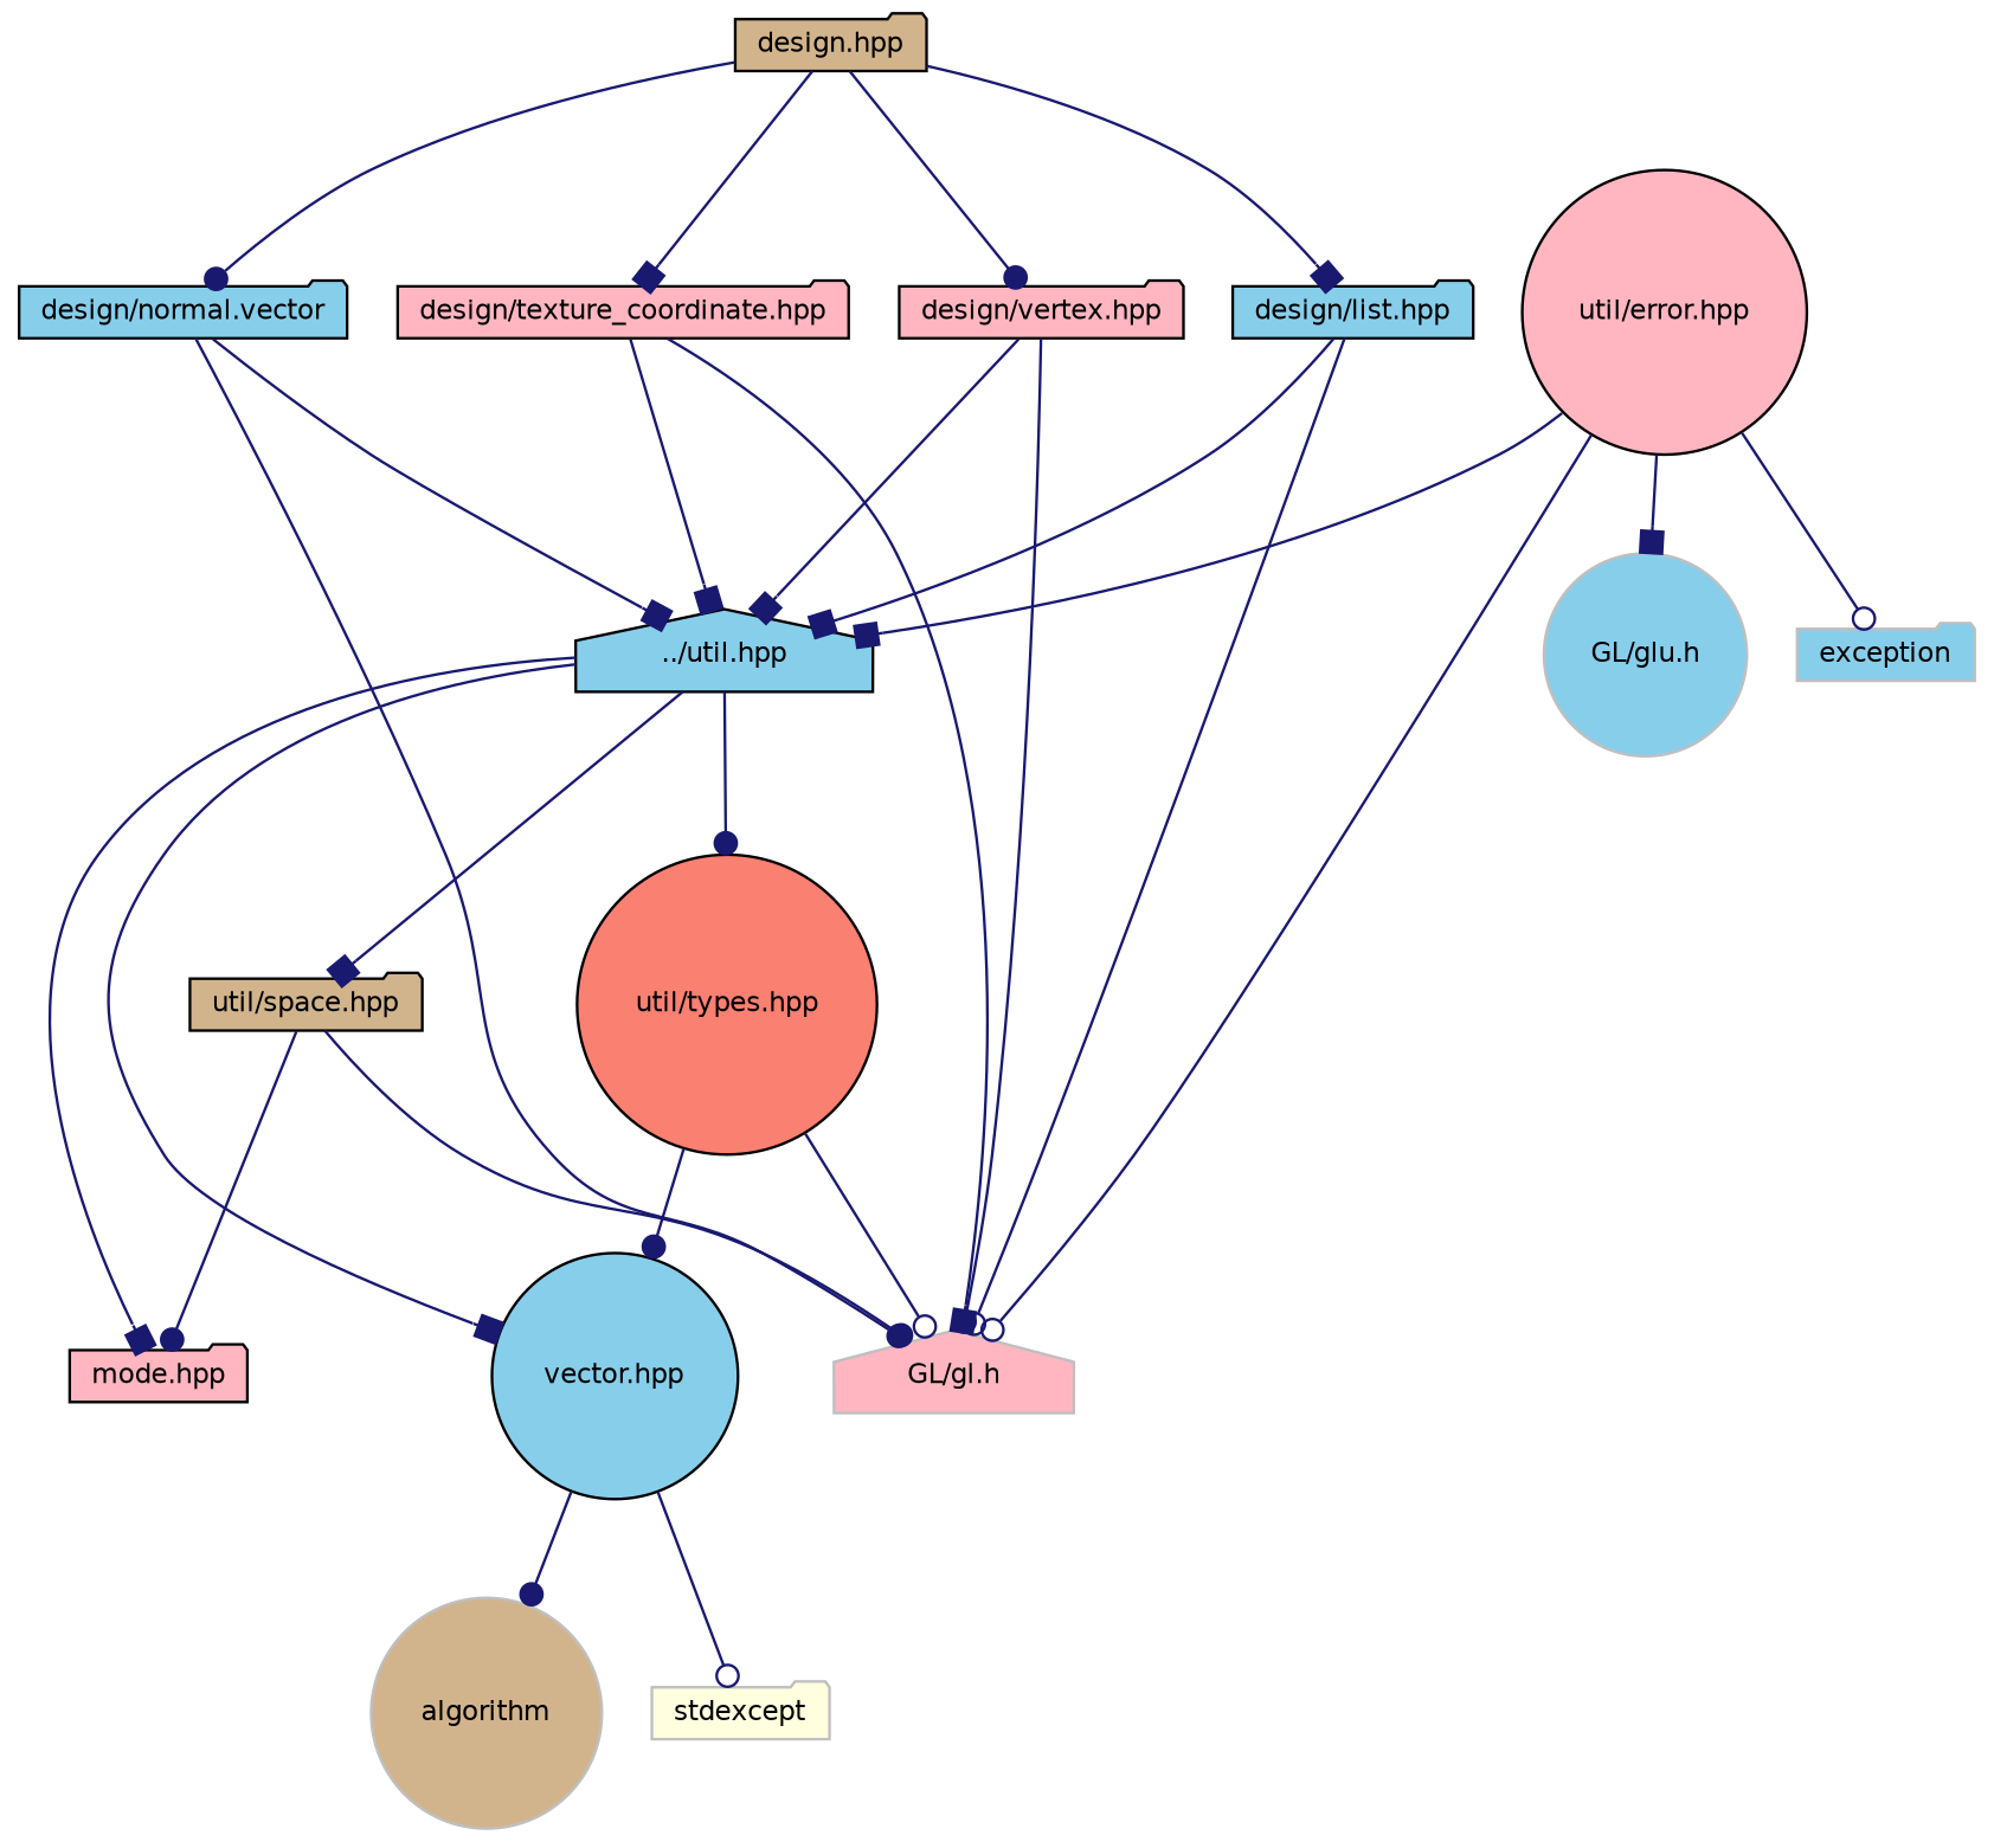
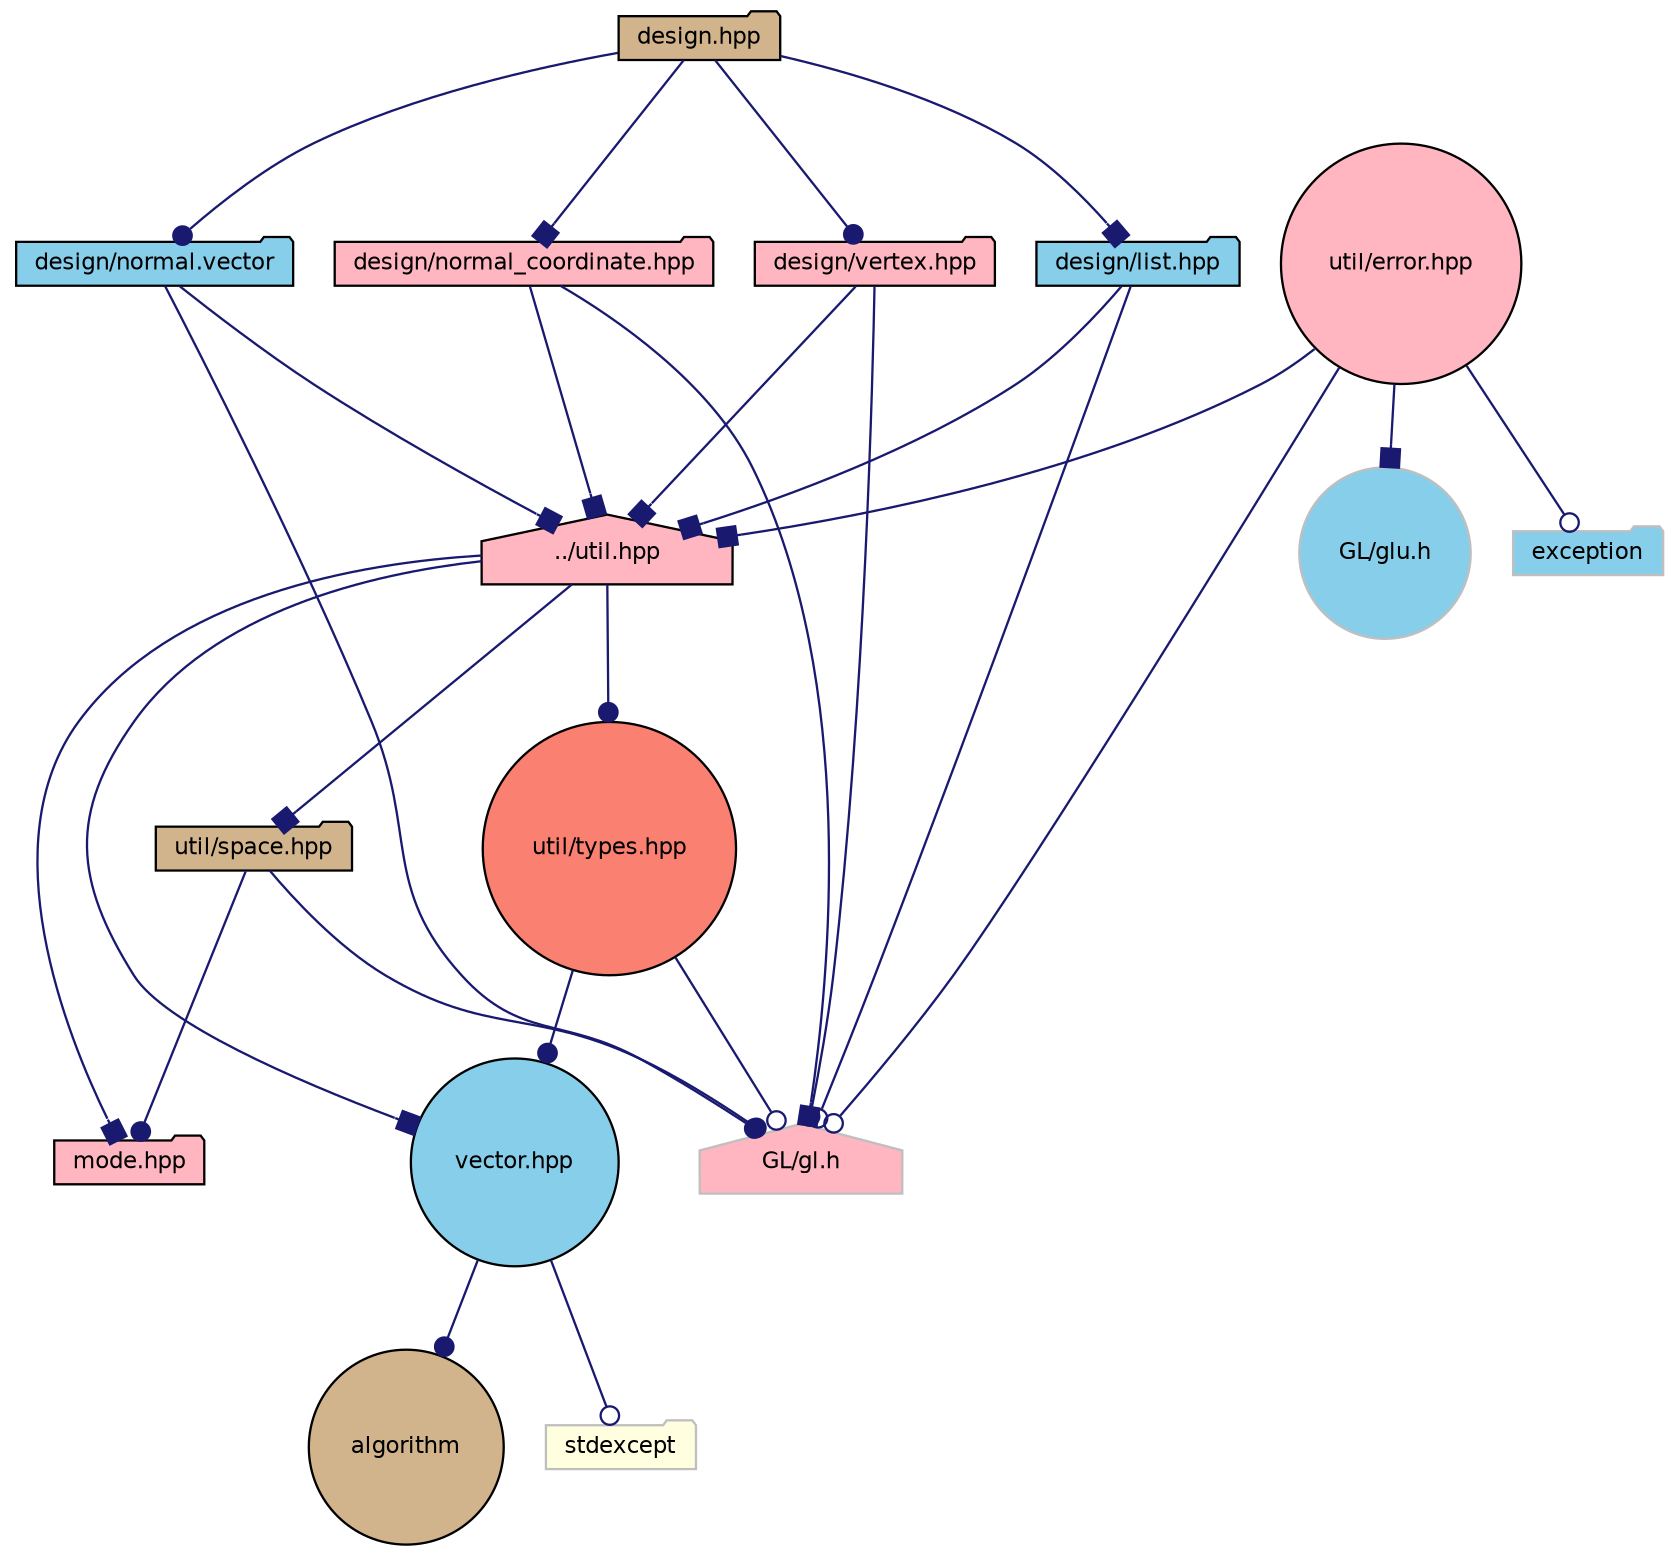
  digraph {
    node [color=black fillcolor=lightpink fontname=Helvetica fontsize=10 shape=folder style=filled]
    edge [arrowhead=box color=midnightblue fontname=Helvetica fontsize=10 labelfontname=Helvetica labelfontsize=10 style=solid]
    n1 [fillcolor=tan fontcolor=black height=0.2 label="design.hpp" width=0.4]
    n2 [fillcolor=skyblue height=0.2 label="design/list.hpp" width=0.4]
    n3 [fillcolor=skyblue height=0.2 label="design/normal.vector" width=0.4]
-   n4 [height=0.2 label="design/texture_coordinate.hpp" width=0.4]
+   n4 [height=0.2 label="design/normal_coordinate.hpp" width=0.4]
    n5 [height=0.2 label="design/vertex.hpp" width=0.4]
    n6 [color=grey75 height=0.2 label="GL/gl.h" shape=house width=0.4]
-   n7 [fillcolor=skyblue height=0.2 label="../util.hpp" shape=house width=0.4]
+   n7 [height=0.2 label="../util.hpp" shape=house width=0.4]
    n8 [fillcolor=tan height=0.2 label="util/space.hpp" width=0.4]
    n9 [height=0.2 label="mode.hpp" width=0.4]
    n10 [fillcolor=salmon height=0.2 label="util/types.hpp" shape=circle width=0.4]
    n11 [fillcolor=skyblue height=0.2 label="vector.hpp" shape=circle width=0.4]
    n12 [height=0.2 label="util/error.hpp" shape=circle width=0.4]
    n13 [color=grey75 fillcolor=skyblue height=0.2 label=exception width=0.4]
    n14 [color=grey75 fillcolor=skyblue height=0.2 label="GL/glu.h" shape=circle width=0.4]
-   n15 [color=grey75 fillcolor=tan height=0.2 label=algorithm shape=circle width=0.4]
+   n15 [fillcolor=tan height=0.2 label=algorithm shape=circle width=0.4]
    n16 [color=grey75 fillcolor=lightyellow height=0.2 label=stdexcept width=0.4]
    n1 -> n2
    n1 -> n3 [arrowhead=dot]
    n1 -> n4
    n1 -> n5 [arrowhead=dot]
    n2 -> n6 [arrowhead=odot]
    n2 -> n7
    n3 -> n6 [arrowhead=dot]
    n3 -> n7
    n4 -> n6
    n4 -> n7
    n5 -> n6 [arrowhead=odot]
    n5 -> n7
    n7 -> n8
    n7 -> n9
    n7 -> n10 [arrowhead=dot]
    n7 -> n11
    n8 -> n6 [arrowhead=dot]
    n8 -> n9 [arrowhead=dot]
    n10 -> n6 [arrowhead=odot]
    n10 -> n11 [arrowhead=dot]
    n11 -> n15 [arrowhead=dot]
    n11 -> n16 [arrowhead=odot]
    n12 -> n6 [arrowhead=odot]
    n12 -> n7
    n12 -> n13 [arrowhead=odot]
    n12 -> n14
  }
